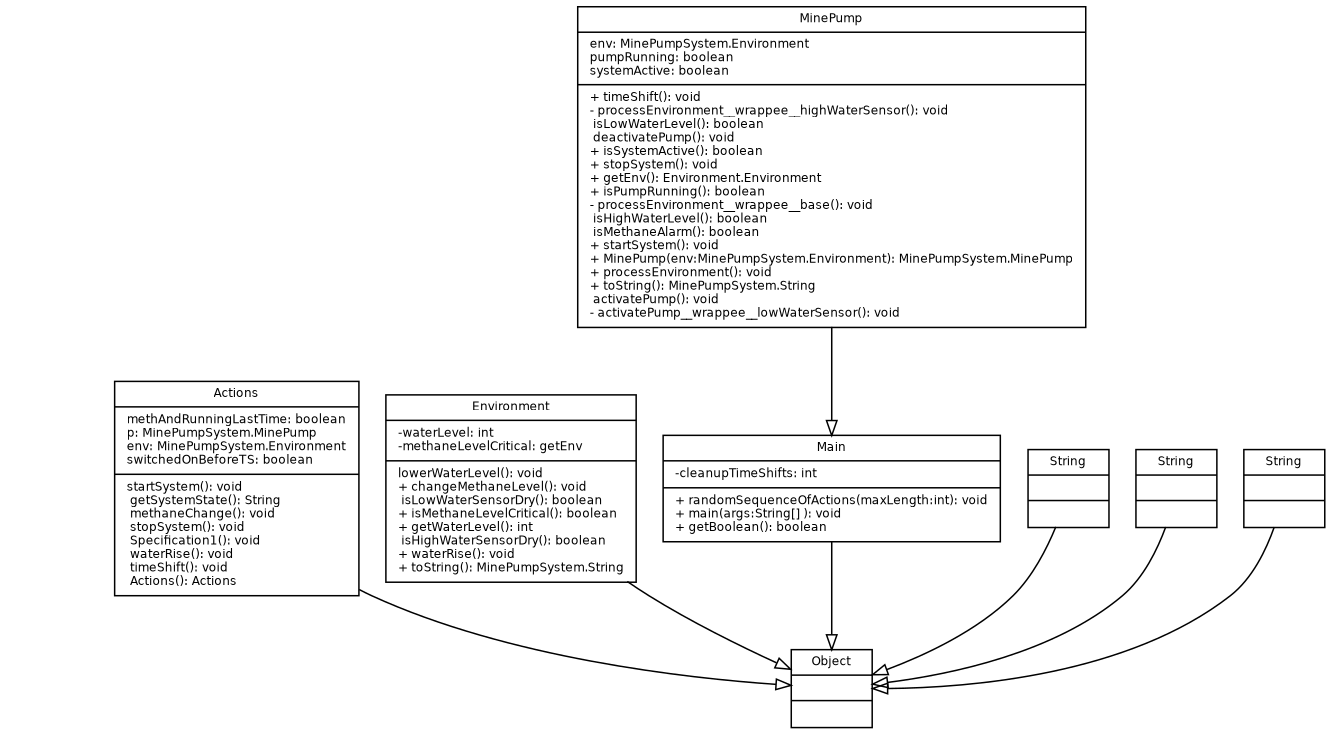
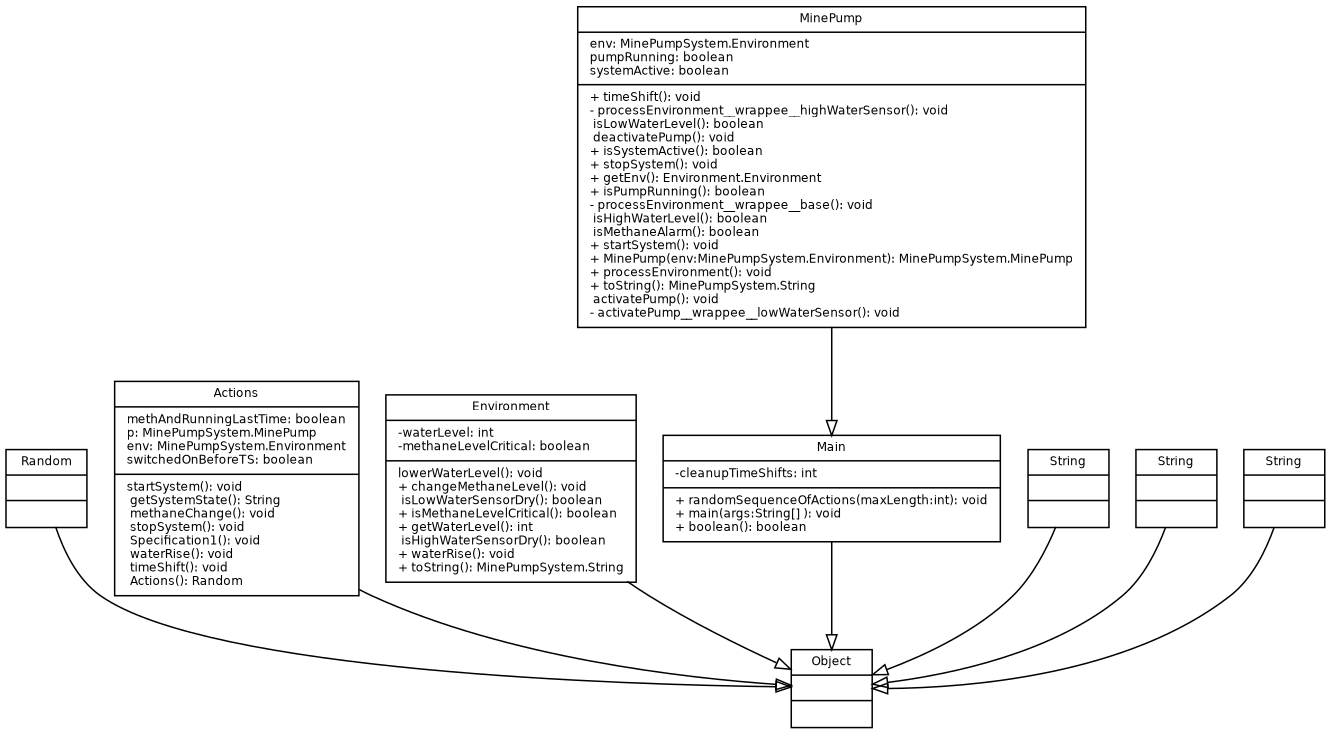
  digraph {
    fontname="Bitstream Vera Sans"
    fontsize=8
    node [fontname="Bitstream Vera Sans" fontsize=8 shape=record]
    edge [arrowhead=empty arrowtail=none fontname="Bitstream Vera Sans" fontsize=8 style=solid]
+   n1 [label="{Random||}"]
    n2 [label="{Object||}"]
-   n3 [label="{Actions|methAndRunningLastTime: boolean\lp: MinePumpSystem.MinePump\lenv: MinePumpSystem.Environment\lswitchedOnBeforeTS: boolean\l| startSystem(): void\l getSystemState(): String\l methaneChange(): void\l stopSystem(): void\l Specification1(): void\l waterRise(): void\l timeShift(): void\l Actions(): Actions\l}"]
-   n4 [label="{Environment|-waterLevel: int\l-methaneLevelCritical: getEnv\l| lowerWaterLevel(): void\l+ changeMethaneLevel(): void\l isLowWaterSensorDry(): boolean\l+ isMethaneLevelCritical(): boolean\l+ getWaterLevel(): int\l isHighWaterSensorDry(): boolean\l+ waterRise(): void\l+ toString(): MinePumpSystem.String\l}"]
+   n3 [label="{Actions|methAndRunningLastTime: boolean\lp: MinePumpSystem.MinePump\lenv: MinePumpSystem.Environment\lswitchedOnBeforeTS: boolean\l| startSystem(): void\l getSystemState(): String\l methaneChange(): void\l stopSystem(): void\l Specification1(): void\l waterRise(): void\l timeShift(): void\l Actions(): Random\l}"]
+   n4 [label="{Environment|-waterLevel: int\l-methaneLevelCritical: boolean\l| lowerWaterLevel(): void\l+ changeMethaneLevel(): void\l isLowWaterSensorDry(): boolean\l+ isMethaneLevelCritical(): boolean\l+ getWaterLevel(): int\l isHighWaterSensorDry(): boolean\l+ waterRise(): void\l+ toString(): MinePumpSystem.String\l}"]
    n5 [label="{MinePump|env: MinePumpSystem.Environment\lpumpRunning: boolean\lsystemActive: boolean\l|+ timeShift(): void\l- processEnvironment__wrappee__highWaterSensor(): void\l isLowWaterLevel(): boolean\l deactivatePump(): void\l+ isSystemActive(): boolean\l+ stopSystem(): void\l+ getEnv(): Environment.Environment\l+ isPumpRunning(): boolean\l- processEnvironment__wrappee__base(): void\l isHighWaterLevel(): boolean\l isMethaneAlarm(): boolean\l+ startSystem(): void\l+ MinePump(env:MinePumpSystem.Environment): MinePumpSystem.MinePump\l+ processEnvironment(): void\l+ toString(): MinePumpSystem.String\l activatePump(): void\l- activatePump__wrappee__lowWaterSensor(): void\l}"]
-   n6 [label="{Main|-cleanupTimeShifts: int\l|+ randomSequenceOfActions(maxLength:int): void\l+ main(args:String[] ): void\l+ getBoolean(): boolean\l}"]
+   n6 [label="{Main|-cleanupTimeShifts: int\l|+ randomSequenceOfActions(maxLength:int): void\l+ main(args:String[] ): void\l+ boolean(): boolean\l}"]
    n7 [label="{String||}"]
    n8 [label="{String||}"]
    n9 [label="{String||}"]
+   n1 -> n2
    n3 -> n2
    n4 -> n2
    n5 -> n6
    n6 -> n2
    n7 -> n2
    n8 -> n2
    n9 -> n2
  }
